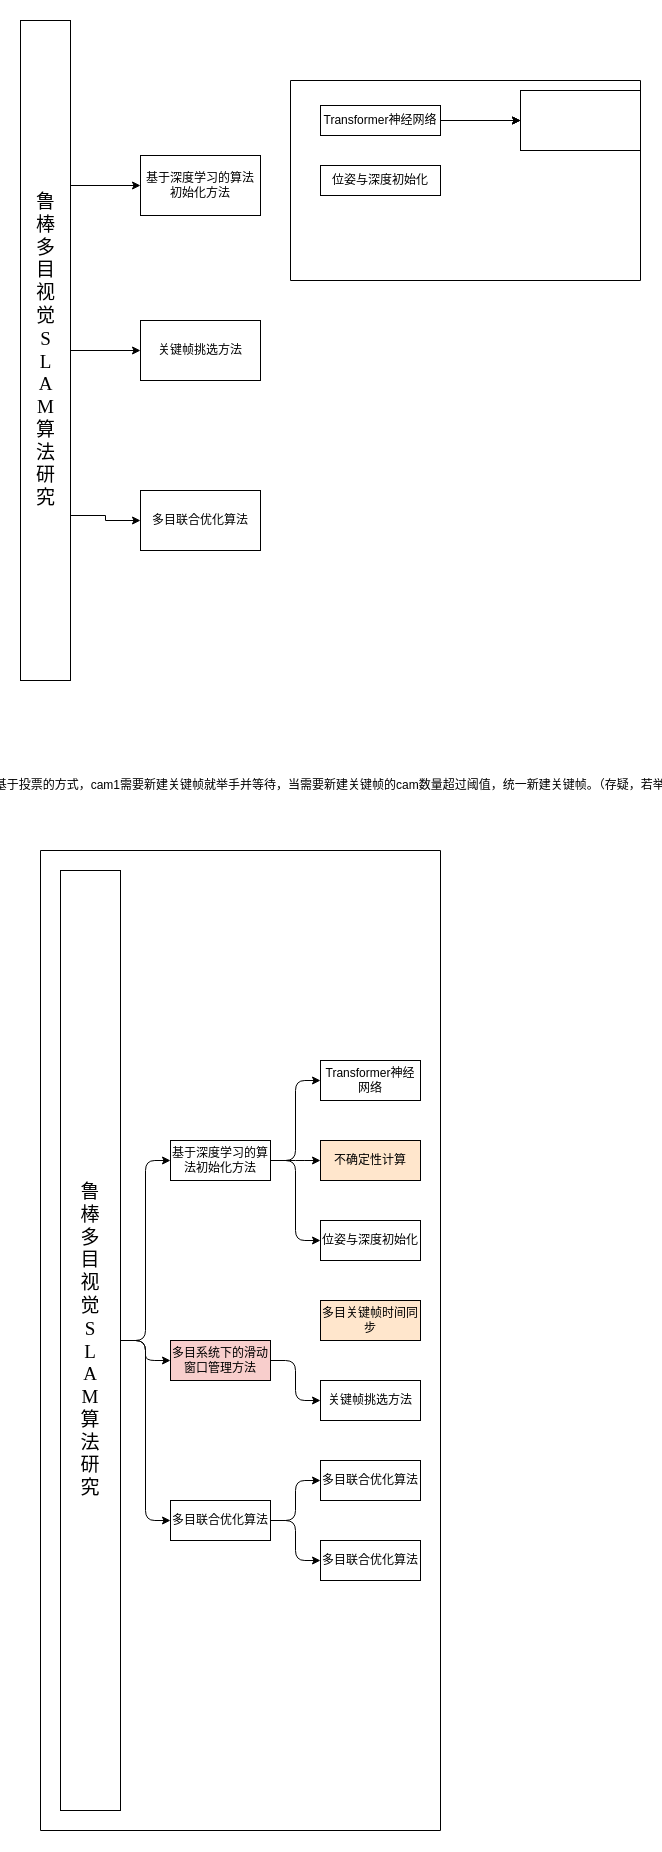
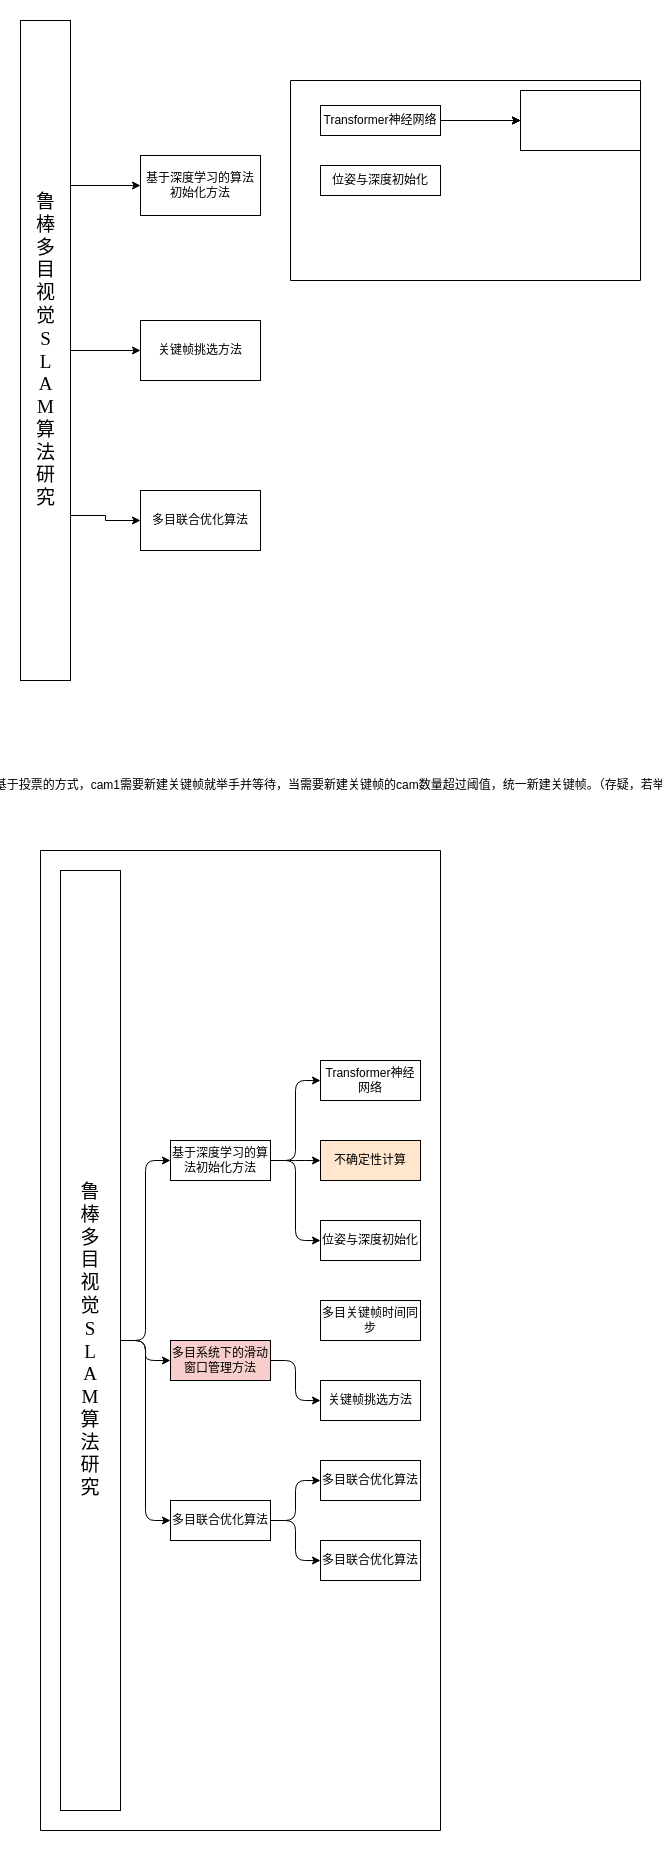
  <mxCell id="0" />
  <mxCell id="1" parent="0" />
  <mxCell id="2" value="鲁&lt;div&gt;棒&lt;/div&gt;&lt;div&gt;多&lt;/div&gt;&lt;div&gt;目&lt;/div&gt;&lt;div&gt;视&lt;/div&gt;&lt;div&gt;觉&lt;/div&gt;&lt;div&gt;S&lt;/div&gt;&lt;div&gt;L&lt;/div&gt;&lt;div&gt;A&lt;/div&gt;&lt;div&gt;M&lt;/div&gt;&lt;div&gt;算&lt;/div&gt;&lt;div&gt;法&lt;/div&gt;&lt;div&gt;研&lt;/div&gt;&lt;div&gt;究&lt;/div&gt;" style="rounded=0;html=1;align=center;horizontal=1;fontFamily=Times New Roman;verticalAlign=middle;fontSize=19;" vertex="1" parent="1"><mxGeometry x="20" y="20" width="50" height="660" as="geometry" /></mxCell>
  <mxCell id="3" style="edgeStyle=orthogonalEdgeStyle;rounded=0;orthogonalLoop=1;jettySize=auto;html=1;exitX=1;exitY=0.25;exitDx=0;exitDy=0;" edge="1" parent="1" source="2" target="4"><mxGeometry relative="1" as="geometry" /></mxCell>
  <mxCell id="4" value="基于深度学习的算法初始化方法" style="rounded=0;whiteSpace=wrap;html=1;" vertex="1" parent="1"><mxGeometry x="140" y="155" width="120" height="60" as="geometry" /></mxCell>
  <mxCell id="5" style="edgeStyle=orthogonalEdgeStyle;rounded=0;orthogonalLoop=1;jettySize=auto;html=1;exitX=1;exitY=0.5;exitDx=0;exitDy=0;" edge="1" source="2" parent="1" target="6"><mxGeometry relative="1" as="geometry"><mxPoint x="160" y="420" as="sourcePoint" /></mxGeometry></mxCell>
  <mxCell id="6" value="关键帧挑选方法" style="rounded=0;whiteSpace=wrap;html=1;" vertex="1" parent="1"><mxGeometry x="140" y="320" width="120" height="60" as="geometry" /></mxCell>
  <mxCell id="7" style="edgeStyle=orthogonalEdgeStyle;rounded=0;orthogonalLoop=1;jettySize=auto;html=1;exitX=1;exitY=0.75;exitDx=0;exitDy=0;" edge="1" parent="1" source="2" target="8"><mxGeometry relative="1" as="geometry" /></mxCell>
  <mxCell id="8" value="多目联合优化算法" style="rounded=0;whiteSpace=wrap;html=1;" vertex="1" parent="1"><mxGeometry x="140" y="490" width="120" height="60" as="geometry" /></mxCell>
  <mxCell id="9" value="" style="swimlane;startSize=0;" vertex="1" parent="1"><mxGeometry x="290" y="80" width="350" height="200" as="geometry" /></mxCell>
  <mxCell id="10" value="" style="edgeStyle=orthogonalEdgeStyle;rounded=0;orthogonalLoop=1;jettySize=auto;html=1;" edge="1" parent="9" source="13" target="15"><mxGeometry relative="1" as="geometry" /></mxCell>
  <mxCell id="11" value="" style="edgeStyle=orthogonalEdgeStyle;rounded=0;orthogonalLoop=1;jettySize=auto;html=1;" edge="1" parent="9" source="13" target="15"><mxGeometry relative="1" as="geometry" /></mxCell>
  <mxCell id="12" value="" style="edgeStyle=orthogonalEdgeStyle;rounded=0;orthogonalLoop=1;jettySize=auto;html=1;" edge="1" parent="9" source="13" target="15"><mxGeometry relative="1" as="geometry" /></mxCell>
  <mxCell id="13" value="Transformer神经网络" style="rounded=0;whiteSpace=wrap;html=1;" vertex="1" parent="9"><mxGeometry x="30" y="25" width="120" height="30" as="geometry" /></mxCell>
  <mxCell id="14" value="位姿与深度初始化" style="rounded=0;whiteSpace=wrap;html=1;" vertex="1" parent="9"><mxGeometry x="30" y="85" width="120" height="30" as="geometry" /></mxCell>
  <mxCell id="15" value="" style="whiteSpace=wrap;html=1;rounded=0;" vertex="1" parent="9"><mxGeometry x="230" y="10" width="120" height="60" as="geometry" /></mxCell>
  <mxCell id="16" value="" style="swimlane;startSize=0;horizontal=0;childLayout=treeLayout;horizontalTree=1;sortEdges=1;resizable=0;containerType=tree;fontSize=12;flipH=0;flipV=0;fontFamily=Times New Roman;align=center;" vertex="1" parent="1"><mxGeometry x="40" y="850" width="400" height="980" as="geometry" /></mxCell>
  <mxCell id="17" value="&lt;span style=&quot;font-family: &amp;quot;Times New Roman&amp;quot;; font-size: 19px; text-wrap-mode: nowrap;&quot;&gt;鲁&lt;/span&gt;&lt;div style=&quot;font-family: &amp;quot;Times New Roman&amp;quot;; font-size: 19px; text-wrap-mode: nowrap;&quot;&gt;棒&lt;/div&gt;&lt;div style=&quot;font-family: &amp;quot;Times New Roman&amp;quot;; font-size: 19px; text-wrap-mode: nowrap;&quot;&gt;多&lt;/div&gt;&lt;div style=&quot;font-family: &amp;quot;Times New Roman&amp;quot;; font-size: 19px; text-wrap-mode: nowrap;&quot;&gt;目&lt;/div&gt;&lt;div style=&quot;font-family: &amp;quot;Times New Roman&amp;quot;; font-size: 19px; text-wrap-mode: nowrap;&quot;&gt;视&lt;/div&gt;&lt;div style=&quot;font-family: &amp;quot;Times New Roman&amp;quot;; font-size: 19px; text-wrap-mode: nowrap;&quot;&gt;觉&lt;/div&gt;&lt;div style=&quot;font-family: &amp;quot;Times New Roman&amp;quot;; font-size: 19px; text-wrap-mode: nowrap;&quot;&gt;S&lt;/div&gt;&lt;div style=&quot;font-family: &amp;quot;Times New Roman&amp;quot;; font-size: 19px; text-wrap-mode: nowrap;&quot;&gt;L&lt;/div&gt;&lt;div style=&quot;font-family: &amp;quot;Times New Roman&amp;quot;; font-size: 19px; text-wrap-mode: nowrap;&quot;&gt;A&lt;/div&gt;&lt;div style=&quot;font-family: &amp;quot;Times New Roman&amp;quot;; font-size: 19px; text-wrap-mode: nowrap;&quot;&gt;M&lt;/div&gt;&lt;div style=&quot;font-family: &amp;quot;Times New Roman&amp;quot;; font-size: 19px; text-wrap-mode: nowrap;&quot;&gt;算&lt;/div&gt;&lt;div style=&quot;font-family: &amp;quot;Times New Roman&amp;quot;; font-size: 19px; text-wrap-mode: nowrap;&quot;&gt;法&lt;/div&gt;&lt;div style=&quot;font-family: &amp;quot;Times New Roman&amp;quot;; font-size: 19px; text-wrap-mode: nowrap;&quot;&gt;研&lt;/div&gt;&lt;div style=&quot;font-family: &amp;quot;Times New Roman&amp;quot;; font-size: 19px; text-wrap-mode: nowrap;&quot;&gt;究&lt;/div&gt;" style="whiteSpace=wrap;html=1;" vertex="1" parent="16"><mxGeometry x="20" y="20" width="60" height="940" as="geometry" /></mxCell>
  <mxCell id="18" value="基于深度学习的算法初始化方法" style="whiteSpace=wrap;html=1;" vertex="1" parent="16"><mxGeometry x="130" y="290" width="100" height="40" as="geometry" /></mxCell>
  <mxCell id="19" value="" style="edgeStyle=elbowEdgeStyle;elbow=horizontal;html=1;rounded=1;curved=0;sourcePerimeterSpacing=0;targetPerimeterSpacing=0;startSize=6;endSize=6;" edge="1" parent="16" source="17" target="18"><mxGeometry relative="1" as="geometry" /></mxCell>
  <mxCell id="20" value="多目系统下的滑动窗口管理方法" style="whiteSpace=wrap;html=1;fillColor=#f8cecc;" vertex="1" parent="16"><mxGeometry x="130" y="490" width="100" height="40" as="geometry" /></mxCell>
  <mxCell id="21" value="" style="edgeStyle=elbowEdgeStyle;elbow=horizontal;html=1;rounded=1;curved=0;sourcePerimeterSpacing=0;targetPerimeterSpacing=0;startSize=6;endSize=6;" edge="1" parent="16" source="17" target="20"><mxGeometry relative="1" as="geometry" /></mxCell>
  <mxCell id="22" value="" style="edgeStyle=elbowEdgeStyle;elbow=horizontal;html=1;rounded=1;curved=0;sourcePerimeterSpacing=0;targetPerimeterSpacing=0;startSize=6;endSize=6;" edge="1" target="23" source="17" parent="16"><mxGeometry relative="1" as="geometry"><mxPoint x="140" y="1440" as="sourcePoint" /></mxGeometry></mxCell>
  <mxCell id="23" value="多目联合优化算法" style="whiteSpace=wrap;html=1;" vertex="1" parent="16"><mxGeometry x="130" y="650" width="100" height="40" as="geometry" /></mxCell>
  <mxCell id="24" value="" style="edgeStyle=elbowEdgeStyle;elbow=horizontal;html=1;rounded=1;curved=0;sourcePerimeterSpacing=0;targetPerimeterSpacing=0;startSize=6;endSize=6;" edge="1" target="25" source="23" parent="16"><mxGeometry relative="1" as="geometry"><mxPoint x="190" y="1400" as="sourcePoint" /></mxGeometry></mxCell>
  <mxCell id="25" value="多目联合优化算法" style="whiteSpace=wrap;html=1;" vertex="1" parent="16"><mxGeometry x="280" y="610" width="100" height="40" as="geometry" /></mxCell>
  <mxCell id="26" value="" style="edgeStyle=elbowEdgeStyle;elbow=horizontal;html=1;rounded=1;curved=0;sourcePerimeterSpacing=0;targetPerimeterSpacing=0;startSize=6;endSize=6;" edge="1" target="27" source="23" parent="16"><mxGeometry relative="1" as="geometry"><mxPoint x="340" y="1480" as="sourcePoint" /></mxGeometry></mxCell>
  <mxCell id="27" value="多目联合优化算法" style="whiteSpace=wrap;html=1;" vertex="1" parent="16"><mxGeometry x="280" y="690" width="100" height="40" as="geometry" /></mxCell>
  <mxCell id="28" value="" style="edgeStyle=elbowEdgeStyle;elbow=horizontal;html=1;rounded=1;curved=0;sourcePerimeterSpacing=0;targetPerimeterSpacing=0;startSize=6;endSize=6;" edge="1" target="29" source="18" parent="16"><mxGeometry relative="1" as="geometry"><mxPoint x="190" y="1400" as="sourcePoint" /></mxGeometry></mxCell>
  <mxCell id="29" value="Transformer神经网络" style="whiteSpace=wrap;html=1;" vertex="1" parent="16"><mxGeometry x="280" y="210" width="100" height="40" as="geometry" /></mxCell>
  <mxCell id="30" value="" style="edgeStyle=elbowEdgeStyle;elbow=horizontal;html=1;rounded=1;curved=0;sourcePerimeterSpacing=0;targetPerimeterSpacing=0;startSize=6;endSize=6;" edge="1" target="31" source="18" parent="16"><mxGeometry relative="1" as="geometry"><mxPoint x="340" y="1304" as="sourcePoint" /></mxGeometry></mxCell>
  <mxCell id="31" value="不确定性计算" style="whiteSpace=wrap;html=1;fillColor=#ffe6cc;" vertex="1" parent="16"><mxGeometry x="280" y="290" width="100" height="40" as="geometry" /></mxCell>
  <mxCell id="32" value="" style="edgeStyle=elbowEdgeStyle;elbow=horizontal;html=1;rounded=1;curved=0;sourcePerimeterSpacing=0;targetPerimeterSpacing=0;startSize=6;endSize=6;" edge="1" target="33" source="18" parent="16"><mxGeometry relative="1" as="geometry"><mxPoint x="340" y="1275" as="sourcePoint" /></mxGeometry></mxCell>
  <mxCell id="33" value="位姿与深度初始化" style="whiteSpace=wrap;html=1;" vertex="1" parent="16"><mxGeometry x="280" y="370" width="100" height="40" as="geometry" /></mxCell>
- <mxCell id="34" value="多目关键帧时间同步" style="whiteSpace=wrap;html=1;fillColor=#ffe6cc;" vertex="1" parent="16"><mxGeometry x="280" y="450" width="100" height="40" as="geometry" /></mxCell>
+ <mxCell id="34" value="多目关键帧时间同步" style="whiteSpace=wrap;html=1;" vertex="1" parent="16"><mxGeometry x="280" y="450" width="100" height="40" as="geometry" /></mxCell>
  <mxCell id="35" value="" style="edgeStyle=elbowEdgeStyle;elbow=horizontal;html=1;rounded=1;curved=0;sourcePerimeterSpacing=0;targetPerimeterSpacing=0;startSize=6;endSize=6;" edge="1" target="36" source="20" parent="16"><mxGeometry relative="1" as="geometry"><mxPoint x="340" y="1420" as="sourcePoint" /></mxGeometry></mxCell>
  <mxCell id="36" value="关键帧挑选方法" style="whiteSpace=wrap;html=1;" vertex="1" parent="16"><mxGeometry x="280" y="530" width="100" height="40" as="geometry" /></mxCell>
  <mxCell id="37" value="&lt;p&gt;&lt;span style=&quot;text-wrap-mode: nowrap;&quot;&gt;基于投票的方式，cam1需要新建关键帧就举手并等待，当需要新建关键帧的cam数量超过阈值，统一新建关键帧。（存疑，若举手后长时间没有新建，则该cam跟踪已然失败）&lt;/span&gt;&lt;/p&gt;" style="text;html=1;align=center;verticalAlign=middle;rounded=0;whiteSpace=wrap;" vertex="1" parent="1"><mxGeometry x="410" y="760" width="90" height="50" as="geometry" /></mxCell>
